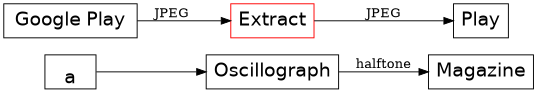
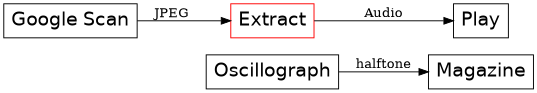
  digraph {
    rankdir=LR
    node [fontname=helvetica fontsize=20 shape=rect]
-   a [labelloc=b]
    n2 [label=Oscillograph]
    n3 [label=Magazine]
-   n4 [label="Google Play"]
+   n4 [label="Google Scan"]
    n5 [color=red label=Extract]
    n6 [label=Play]
-   a -> n2
    n2 -> n3 [label=halftone]
    n4 -> n5 [label=JPEG]
-   n5 -> n6 [label=JPEG]
+   n5 -> n6 [label=Audio]
  }
